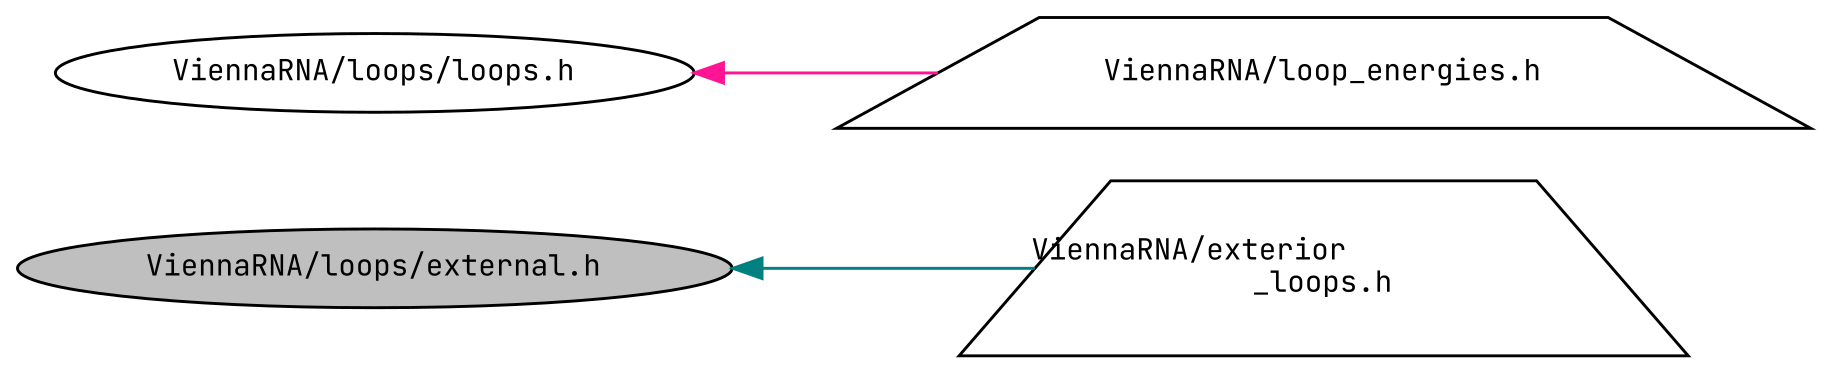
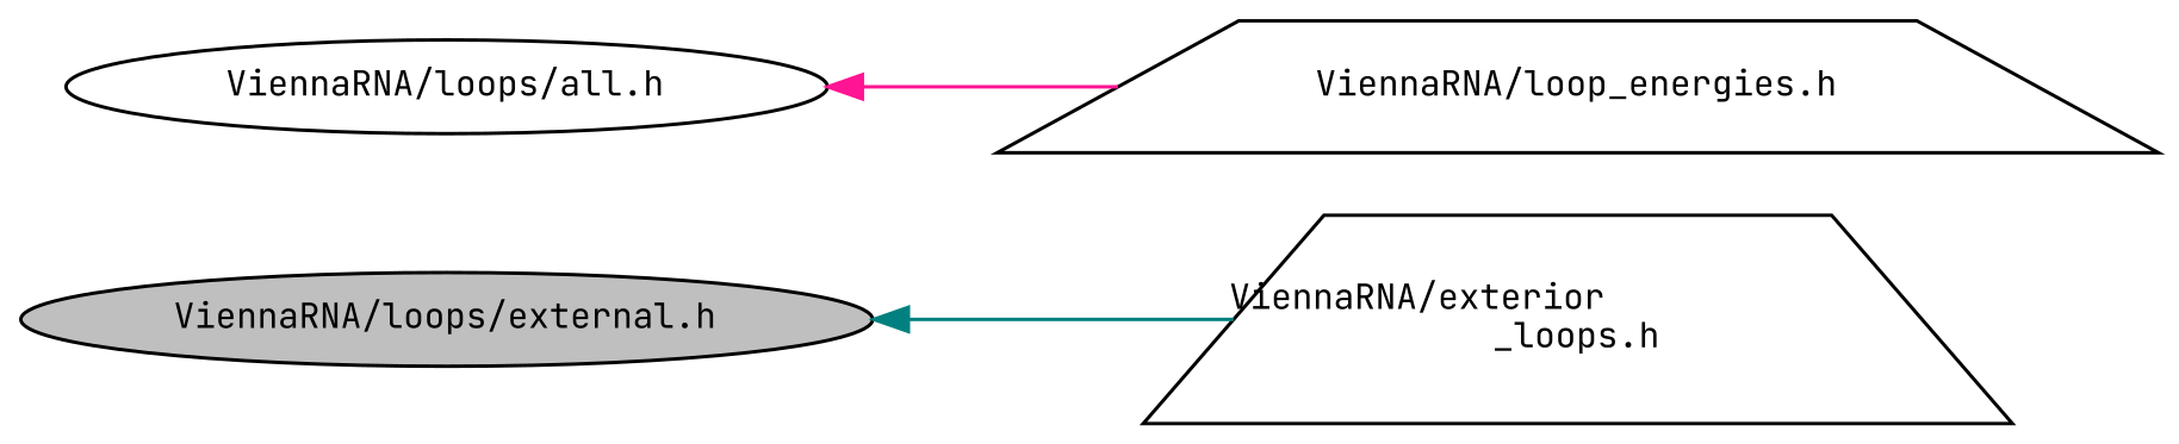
  digraph {
    fontname="JetBrains Mono"
    rankdir=LR
    node [color=black fontname="JetBrains Mono" fontsize=10 shape=ellipse]
    edge [dir=back fontname="JetBrains Mono" fontsize=10 labelfontname=Helvetica labelfontsize=10 style=solid]
    n1 [fillcolor=grey75 fontcolor=black height=0.2 label="ViennaRNA/loops/external.h" style=filled width=0.4]
    n2 [height=0.2 label="ViennaRNA/exterior\l_loops.h" shape=trapezium width=0.4]
-   n3 [height=0.2 label="ViennaRNA/loops/loops.h" width=0.4]
+   n3 [height=0.2 label="ViennaRNA/loops/all.h" width=0.4]
    n4 [height=0.2 label="ViennaRNA/loop_energies.h" shape=trapezium width=0.4]
    n1 -> n2 [color=teal]
    n3 -> n4 [color=deeppink]
  }
